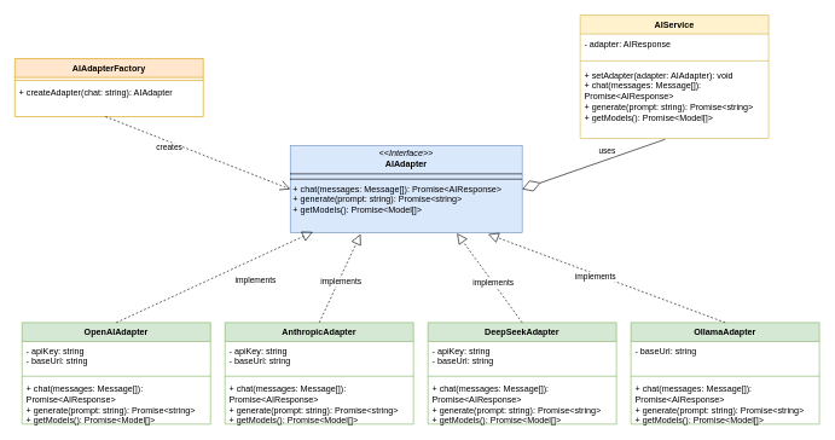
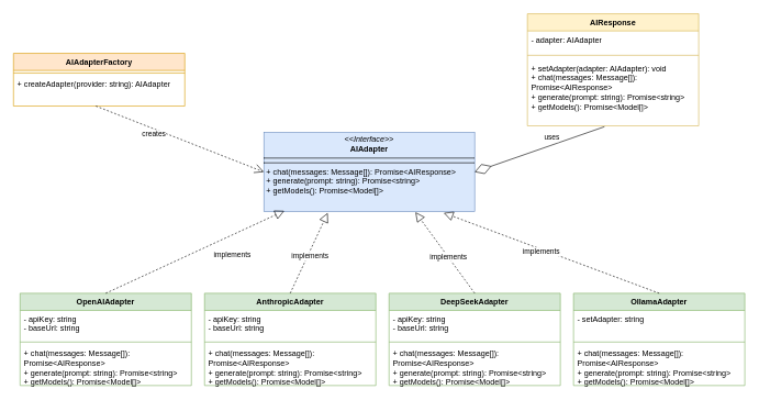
  <mxCell id="0" />
  <mxCell id="1" parent="0" />
  <mxCell id="2" value="&lt;p style=&quot;margin:0px;margin-top:4px;text-align:center;&quot;&gt;&lt;i&gt;&amp;lt;&amp;lt;Interface&amp;gt;&amp;gt;&lt;/i&gt;&lt;br/&gt;&lt;b&gt;AIAdapter&lt;/b&gt;&lt;/p&gt;&lt;hr size=&quot;1&quot; style=&quot;border-style:solid;&quot;/&gt;&lt;p style=&quot;margin:0px;margin-left:4px;&quot;&gt;&lt;/p&gt;&lt;hr size=&quot;1&quot; style=&quot;border-style:solid;&quot;/&gt;&lt;p style=&quot;margin:0px;margin-left:4px;&quot;&gt;+ chat(messages: Message[]): Promise&amp;lt;AIResponse&amp;gt;&lt;br/&gt;+ generate(prompt: string): Promise&amp;lt;string&amp;gt;&lt;br/&gt;+ getModels(): Promise&amp;lt;Model[]&amp;gt;&lt;/p&gt;" style="verticalAlign=top;align=left;overflow=fill;html=1;whiteSpace=wrap;fillColor=#dae8fc;strokeColor=#6c8ebf;" vertex="1" parent="1"><mxGeometry x="400" y="200" width="320" height="120" as="geometry" /></mxCell>
  <mxCell id="3" value="OpenAIAdapter" style="swimlane;fontStyle=1;align=center;verticalAlign=top;childLayout=stackLayout;horizontal=1;startSize=26;horizontalStack=0;resizeParent=1;resizeParentMax=0;resizeLast=0;collapsible=1;marginBottom=0;whiteSpace=wrap;html=1;fillColor=#d5e8d4;strokeColor=#82b366;" vertex="1" parent="1"><mxGeometry x="30" y="444" width="260" height="140" as="geometry" /></mxCell>
  <mxCell id="4" value="- apiKey: string&lt;br&gt;- baseUrl: string" style="text;strokeColor=none;fillColor=none;align=left;verticalAlign=top;spacingLeft=4;spacingRight=4;overflow=hidden;rotatable=0;points=[[0,0.5],[1,0.5]];portConstraint=eastwest;whiteSpace=wrap;html=1;" vertex="1" parent="3"><mxGeometry y="26" width="260" height="44" as="geometry" /></mxCell>
  <mxCell id="5" value="" style="line;strokeWidth=1;fillColor=none;align=left;verticalAlign=middle;spacingTop=-1;spacingLeft=3;spacingRight=3;rotatable=0;labelPosition=right;points=[];portConstraint=eastwest;strokeColor=inherit;" vertex="1" parent="3"><mxGeometry y="70" width="260" height="8" as="geometry" /></mxCell>
  <mxCell id="6" value="+ chat(messages: Message[]): Promise&amp;lt;AIResponse&amp;gt;&lt;br&gt;+ generate(prompt: string): Promise&amp;lt;string&amp;gt;&lt;br&gt;+ getModels(): Promise&amp;lt;Model[]&amp;gt;" style="text;strokeColor=none;fillColor=none;align=left;verticalAlign=top;spacingLeft=4;spacingRight=4;overflow=hidden;rotatable=0;points=[[0,0.5],[1,0.5]];portConstraint=eastwest;whiteSpace=wrap;html=1;" vertex="1" parent="3"><mxGeometry y="78" width="260" height="62" as="geometry" /></mxCell>
  <mxCell id="7" value="AnthropicAdapter" style="swimlane;fontStyle=1;align=center;verticalAlign=top;childLayout=stackLayout;horizontal=1;startSize=26;horizontalStack=0;resizeParent=1;resizeParentMax=0;resizeLast=0;collapsible=1;marginBottom=0;whiteSpace=wrap;html=1;fillColor=#d5e8d4;strokeColor=#82b366;" vertex="1" parent="1"><mxGeometry x="310" y="444" width="260" height="140" as="geometry" /></mxCell>
  <mxCell id="8" value="- apiKey: string&lt;br&gt;- baseUrl: string" style="text;strokeColor=none;fillColor=none;align=left;verticalAlign=top;spacingLeft=4;spacingRight=4;overflow=hidden;rotatable=0;points=[[0,0.5],[1,0.5]];portConstraint=eastwest;whiteSpace=wrap;html=1;" vertex="1" parent="7"><mxGeometry y="26" width="260" height="44" as="geometry" /></mxCell>
  <mxCell id="9" value="" style="line;strokeWidth=1;fillColor=none;align=left;verticalAlign=middle;spacingTop=-1;spacingLeft=3;spacingRight=3;rotatable=0;labelPosition=right;points=[];portConstraint=eastwest;strokeColor=inherit;" vertex="1" parent="7"><mxGeometry y="70" width="260" height="8" as="geometry" /></mxCell>
  <mxCell id="10" value="+ chat(messages: Message[]): Promise&amp;lt;AIResponse&amp;gt;&lt;br&gt;+ generate(prompt: string): Promise&amp;lt;string&amp;gt;&lt;br&gt;+ getModels(): Promise&amp;lt;Model[]&amp;gt;" style="text;strokeColor=none;fillColor=none;align=left;verticalAlign=top;spacingLeft=4;spacingRight=4;overflow=hidden;rotatable=0;points=[[0,0.5],[1,0.5]];portConstraint=eastwest;whiteSpace=wrap;html=1;" vertex="1" parent="7"><mxGeometry y="78" width="260" height="62" as="geometry" /></mxCell>
  <mxCell id="11" value="DeepSeekAdapter" style="swimlane;fontStyle=1;align=center;verticalAlign=top;childLayout=stackLayout;horizontal=1;startSize=26;horizontalStack=0;resizeParent=1;resizeParentMax=0;resizeLast=0;collapsible=1;marginBottom=0;whiteSpace=wrap;html=1;fillColor=#d5e8d4;strokeColor=#82b366;" vertex="1" parent="1"><mxGeometry x="590" y="444" width="260" height="140" as="geometry" /></mxCell>
  <mxCell id="12" value="- apiKey: string&lt;br&gt;- baseUrl: string" style="text;strokeColor=none;fillColor=none;align=left;verticalAlign=top;spacingLeft=4;spacingRight=4;overflow=hidden;rotatable=0;points=[[0,0.5],[1,0.5]];portConstraint=eastwest;whiteSpace=wrap;html=1;" vertex="1" parent="11"><mxGeometry y="26" width="260" height="44" as="geometry" /></mxCell>
  <mxCell id="13" value="" style="line;strokeWidth=1;fillColor=none;align=left;verticalAlign=middle;spacingTop=-1;spacingLeft=3;spacingRight=3;rotatable=0;labelPosition=right;points=[];portConstraint=eastwest;strokeColor=inherit;" vertex="1" parent="11"><mxGeometry y="70" width="260" height="8" as="geometry" /></mxCell>
  <mxCell id="14" value="+ chat(messages: Message[]): Promise&amp;lt;AIResponse&amp;gt;&lt;br&gt;+ generate(prompt: string): Promise&amp;lt;string&amp;gt;&lt;br&gt;+ getModels(): Promise&amp;lt;Model[]&amp;gt;" style="text;strokeColor=none;fillColor=none;align=left;verticalAlign=top;spacingLeft=4;spacingRight=4;overflow=hidden;rotatable=0;points=[[0,0.5],[1,0.5]];portConstraint=eastwest;whiteSpace=wrap;html=1;" vertex="1" parent="11"><mxGeometry y="78" width="260" height="62" as="geometry" /></mxCell>
  <mxCell id="15" value="OllamaAdapter" style="swimlane;fontStyle=1;align=center;verticalAlign=top;childLayout=stackLayout;horizontal=1;startSize=26;horizontalStack=0;resizeParent=1;resizeParentMax=0;resizeLast=0;collapsible=1;marginBottom=0;whiteSpace=wrap;html=1;fillColor=#d5e8d4;strokeColor=#82b366;" vertex="1" parent="1"><mxGeometry x="870" y="444" width="260" height="140" as="geometry" /></mxCell>
- <mxCell id="16" value="- baseUrl: string" style="text;strokeColor=none;fillColor=none;align=left;verticalAlign=top;spacingLeft=4;spacingRight=4;overflow=hidden;rotatable=0;points=[[0,0.5],[1,0.5]];portConstraint=eastwest;whiteSpace=wrap;html=1;" vertex="1" parent="15"><mxGeometry y="26" width="260" height="44" as="geometry" /></mxCell>
+ <mxCell id="16" value="- setAdapter: string" style="text;strokeColor=none;fillColor=none;align=left;verticalAlign=top;spacingLeft=4;spacingRight=4;overflow=hidden;rotatable=0;points=[[0,0.5],[1,0.5]];portConstraint=eastwest;whiteSpace=wrap;html=1;" vertex="1" parent="15"><mxGeometry y="26" width="260" height="44" as="geometry" /></mxCell>
  <mxCell id="17" value="" style="line;strokeWidth=1;fillColor=none;align=left;verticalAlign=middle;spacingTop=-1;spacingLeft=3;spacingRight=3;rotatable=0;labelPosition=right;points=[];portConstraint=eastwest;strokeColor=inherit;" vertex="1" parent="15"><mxGeometry y="70" width="260" height="8" as="geometry" /></mxCell>
  <mxCell id="18" value="+ chat(messages: Message[]): Promise&amp;lt;AIResponse&amp;gt;&lt;br&gt;+ generate(prompt: string): Promise&amp;lt;string&amp;gt;&lt;br&gt;+ getModels(): Promise&amp;lt;Model[]&amp;gt;" style="text;strokeColor=none;fillColor=none;align=left;verticalAlign=top;spacingLeft=4;spacingRight=4;overflow=hidden;rotatable=0;points=[[0,0.5],[1,0.5]];portConstraint=eastwest;whiteSpace=wrap;html=1;" vertex="1" parent="15"><mxGeometry y="78" width="260" height="62" as="geometry" /></mxCell>
  <mxCell id="19" value="AIAdapterFactory" style="swimlane;fontStyle=1;align=center;verticalAlign=top;childLayout=stackLayout;horizontal=1;startSize=26;horizontalStack=0;resizeParent=1;resizeParentMax=0;resizeLast=0;collapsible=1;marginBottom=0;whiteSpace=wrap;html=1;fillColor=#ffe6cc;strokeColor=#d79b00;" vertex="1" parent="1"><mxGeometry x="20" y="80" width="260" height="80" as="geometry" /></mxCell>
  <mxCell id="20" value="" style="line;strokeWidth=1;fillColor=none;align=left;verticalAlign=middle;spacingTop=-1;spacingLeft=3;spacingRight=3;rotatable=0;labelPosition=right;points=[];portConstraint=eastwest;strokeColor=inherit;" vertex="1" parent="19"><mxGeometry y="26" width="260" height="8" as="geometry" /></mxCell>
- <mxCell id="21" value="+ createAdapter(chat: string): AIAdapter" style="text;strokeColor=none;fillColor=none;align=left;verticalAlign=top;spacingLeft=4;spacingRight=4;overflow=hidden;rotatable=0;points=[[0,0.5],[1,0.5]];portConstraint=eastwest;whiteSpace=wrap;html=1;" vertex="1" parent="19"><mxGeometry y="34" width="260" height="46" as="geometry" /></mxCell>
- <mxCell id="22" value="AIService" style="swimlane;fontStyle=1;align=center;verticalAlign=top;childLayout=stackLayout;horizontal=1;startSize=26;horizontalStack=0;resizeParent=1;resizeParentMax=0;resizeLast=0;collapsible=1;marginBottom=0;whiteSpace=wrap;html=1;fillColor=#fff2cc;strokeColor=#d6b656;" vertex="1" parent="1"><mxGeometry x="800" y="20" width="260" height="170" as="geometry" /></mxCell>
- <mxCell id="23" value="- adapter: AIResponse" style="text;strokeColor=none;fillColor=none;align=left;verticalAlign=top;spacingLeft=4;spacingRight=4;overflow=hidden;rotatable=0;points=[[0,0.5],[1,0.5]];portConstraint=eastwest;whiteSpace=wrap;html=1;" vertex="1" parent="22"><mxGeometry y="26" width="260" height="30" as="geometry" /></mxCell>
+ <mxCell id="21" value="+ createAdapter(provider: string): AIAdapter" style="text;strokeColor=none;fillColor=none;align=left;verticalAlign=top;spacingLeft=4;spacingRight=4;overflow=hidden;rotatable=0;points=[[0,0.5],[1,0.5]];portConstraint=eastwest;whiteSpace=wrap;html=1;" vertex="1" parent="19"><mxGeometry y="34" width="260" height="46" as="geometry" /></mxCell>
+ <mxCell id="22" value="AIResponse" style="swimlane;fontStyle=1;align=center;verticalAlign=top;childLayout=stackLayout;horizontal=1;startSize=26;horizontalStack=0;resizeParent=1;resizeParentMax=0;resizeLast=0;collapsible=1;marginBottom=0;whiteSpace=wrap;html=1;fillColor=#fff2cc;strokeColor=#d6b656;" vertex="1" parent="1"><mxGeometry x="800" y="20" width="260" height="170" as="geometry" /></mxCell>
+ <mxCell id="23" value="- adapter: AIAdapter" style="text;strokeColor=none;fillColor=none;align=left;verticalAlign=top;spacingLeft=4;spacingRight=4;overflow=hidden;rotatable=0;points=[[0,0.5],[1,0.5]];portConstraint=eastwest;whiteSpace=wrap;html=1;" vertex="1" parent="22"><mxGeometry y="26" width="260" height="30" as="geometry" /></mxCell>
  <mxCell id="24" value="" style="line;strokeWidth=1;fillColor=none;align=left;verticalAlign=middle;spacingTop=-1;spacingLeft=3;spacingRight=3;rotatable=0;labelPosition=right;points=[];portConstraint=eastwest;strokeColor=inherit;" vertex="1" parent="22"><mxGeometry y="56" width="260" height="14" as="geometry" /></mxCell>
  <mxCell id="25" value="+ setAdapter(adapter: AIAdapter): void&lt;br&gt;+ chat(messages: Message[]): Promise&amp;lt;AIResponse&amp;gt;&lt;br&gt;+ generate(prompt: string): Promise&amp;lt;string&amp;gt;&lt;br&gt;+ getModels(): Promise&amp;lt;Model[]&amp;gt;" style="text;strokeColor=none;fillColor=none;align=left;verticalAlign=top;spacingLeft=4;spacingRight=4;overflow=hidden;rotatable=0;points=[[0,0.5],[1,0.5]];portConstraint=eastwest;whiteSpace=wrap;html=1;" vertex="1" parent="22"><mxGeometry y="70" width="260" height="100" as="geometry" /></mxCell>
  <mxCell id="26" value="" style="endArrow=block;dashed=1;endFill=0;endSize=12;html=1;rounded=0;exitX=0.5;exitY=0;exitDx=0;exitDy=0;entryX=0.097;entryY=0.992;entryDx=0;entryDy=0;entryPerimeter=0;" edge="1" parent="1" source="3" target="2"><mxGeometry width="160" relative="1" as="geometry"><mxPoint x="370" y="470" as="sourcePoint" /><mxPoint x="530" y="470" as="targetPoint" /></mxGeometry></mxCell>
  <mxCell id="27" value="implements" style="edgeLabel;html=1;align=center;verticalAlign=middle;resizable=0;points=[];" vertex="1" connectable="0" parent="26"><mxGeometry x="0.079" y="1" relative="1" as="geometry"><mxPoint x="46" y="10" as="offset" /></mxGeometry></mxCell>
  <mxCell id="28" value="" style="endArrow=block;dashed=1;endFill=0;endSize=12;html=1;rounded=0;exitX=0.5;exitY=0;exitDx=0;exitDy=0;entryX=0.303;entryY=1.017;entryDx=0;entryDy=0;entryPerimeter=0;" edge="1" parent="1" source="7" target="2"><mxGeometry width="160" relative="1" as="geometry"><mxPoint x="370" y="470" as="sourcePoint" /><mxPoint x="530" y="470" as="targetPoint" /></mxGeometry></mxCell>
  <mxCell id="29" value="implements" style="edgeLabel;html=1;align=center;verticalAlign=middle;resizable=0;points=[];" vertex="1" connectable="0" parent="28"><mxGeometry x="0.079" y="1" relative="1" as="geometry"><mxPoint y="10" as="offset" /></mxGeometry></mxCell>
  <mxCell id="30" value="" style="endArrow=block;dashed=1;endFill=0;endSize=12;html=1;rounded=0;exitX=0.5;exitY=0;exitDx=0;exitDy=0;" edge="1" parent="1" source="11"><mxGeometry width="160" relative="1" as="geometry"><mxPoint x="370" y="470" as="sourcePoint" /><mxPoint x="630" y="321" as="targetPoint" /></mxGeometry></mxCell>
  <mxCell id="31" value="implements" style="edgeLabel;html=1;align=center;verticalAlign=middle;resizable=0;points=[];" vertex="1" connectable="0" parent="30"><mxGeometry x="0.079" y="1" relative="1" as="geometry"><mxPoint x="9" y="10" as="offset" /></mxGeometry></mxCell>
  <mxCell id="32" value="" style="endArrow=block;dashed=1;endFill=0;endSize=12;html=1;rounded=0;exitX=0.5;exitY=0;exitDx=0;exitDy=0;entryX=0.853;entryY=1.017;entryDx=0;entryDy=0;entryPerimeter=0;" edge="1" parent="1" source="15" target="2"><mxGeometry width="160" relative="1" as="geometry"><mxPoint x="370" y="470" as="sourcePoint" /><mxPoint x="530" y="470" as="targetPoint" /></mxGeometry></mxCell>
  <mxCell id="33" value="implements" style="edgeLabel;html=1;align=center;verticalAlign=middle;resizable=0;points=[];" vertex="1" connectable="0" parent="32"><mxGeometry x="0.079" y="1" relative="1" as="geometry"><mxPoint x="-3" y="1" as="offset" /></mxGeometry></mxCell>
  <mxCell id="34" value="" style="endArrow=open;endSize=12;dashed=1;html=1;rounded=0;exitX=0.481;exitY=1;exitDx=0;exitDy=0;entryX=0;entryY=0.5;entryDx=0;entryDy=0;exitPerimeter=0;" edge="1" parent="1" source="21" target="2"><mxGeometry width="160" relative="1" as="geometry"><mxPoint x="660" y="480" as="sourcePoint" /><mxPoint x="820" y="480" as="targetPoint" /></mxGeometry></mxCell>
  <mxCell id="35" value="creates" style="edgeLabel;html=1;align=center;verticalAlign=middle;resizable=0;points=[];" vertex="1" connectable="0" parent="34"><mxGeometry x="-0.212" relative="1" as="geometry"><mxPoint x="-13" y="3" as="offset" /></mxGeometry></mxCell>
  <mxCell id="36" value="" style="endArrow=diamondThin;endFill=0;endSize=24;html=1;rounded=0;exitX=0.45;exitY=1.013;exitDx=0;exitDy=0;exitPerimeter=0;entryX=1;entryY=0.5;entryDx=0;entryDy=0;" edge="1" parent="1" source="25" target="2"><mxGeometry width="160" relative="1" as="geometry"><mxPoint x="680" y="-177" as="sourcePoint" /><mxPoint x="580" y="220" as="targetPoint" /></mxGeometry></mxCell>
  <mxCell id="37" value="uses" style="edgeLabel;html=1;align=center;verticalAlign=middle;resizable=0;points=[];" vertex="1" connectable="0" parent="36"><mxGeometry x="-0.212" relative="1" as="geometry"><mxPoint x="-3" y="-11" as="offset" /></mxGeometry></mxCell>
